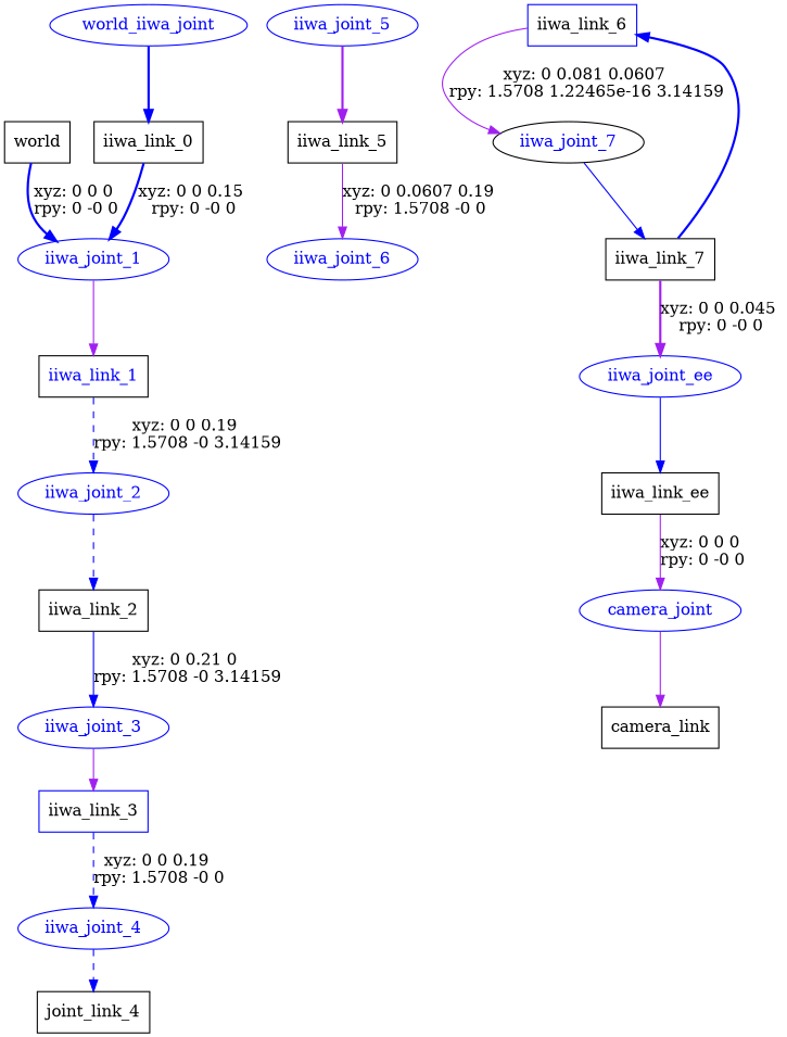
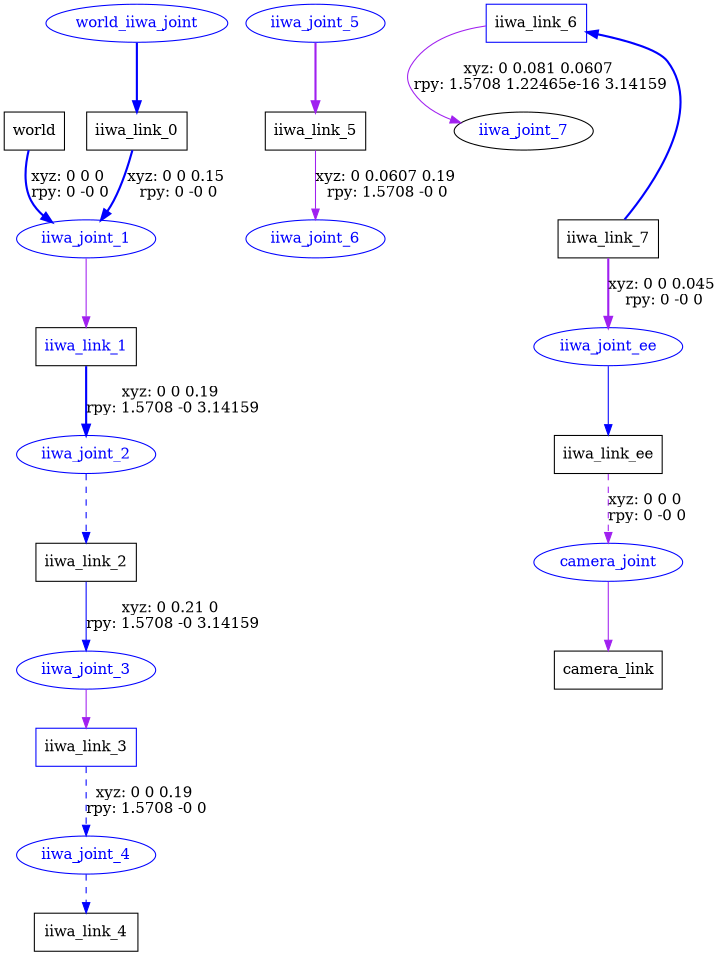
  digraph {
    node [shape=box color=blue fontcolor=blue]
    edge [color=blue style=solid]
    n1 [label=world color="" fontcolor=""]
    iiwa_joint_1 [shape=ellipse]
    world_iiwa_joint [shape=ellipse]
    n4 [label=iiwa_link_0 color="" fontcolor=""]
    n5 [label=iiwa_link_1 color=""]
    iiwa_joint_2 [shape=ellipse]
    n7 [label=iiwa_link_2 color="" fontcolor=""]
    iiwa_joint_3 [shape=ellipse]
    n9 [label=iiwa_link_3 fontcolor=""]
    iiwa_joint_4 [shape=ellipse]
-   n11 [label=joint_link_4 color="" fontcolor=""]
+   n11 [label=iiwa_link_4 color="" fontcolor=""]
    iiwa_joint_5 [shape=ellipse]
    n13 [label=iiwa_link_5 color="" fontcolor=""]
    iiwa_joint_6 [shape=ellipse]
    n15 [label=iiwa_link_6 fontcolor=""]
    iiwa_joint_7 [color=black shape=ellipse]
    n17 [label=iiwa_link_7 color="" fontcolor=""]
    iiwa_joint_ee [shape=ellipse]
    n19 [label=iiwa_link_ee color="" fontcolor=""]
    camera_joint [shape=ellipse]
    n21 [label=camera_link color="" fontcolor=""]
    n1 -> iiwa_joint_1 [label="xyz: 0 0 0 \nrpy: 0 -0 0" style=bold]
    iiwa_joint_1 -> n5 [color=purple]
    world_iiwa_joint -> n4 [style=bold]
    n4 -> iiwa_joint_1 [label="xyz: 0 0 0.15 \nrpy: 0 -0 0" style=bold]
-   n5 -> iiwa_joint_2 [label="xyz: 0 0 0.19 \nrpy: 1.5708 -0 3.14159" style=dashed]
+   n5 -> iiwa_joint_2 [label="xyz: 0 0 0.19 \nrpy: 1.5708 -0 3.14159" style=bold]
    iiwa_joint_2 -> n7 [style=dashed]
    n7 -> iiwa_joint_3 [label="xyz: 0 0.21 0 \nrpy: 1.5708 -0 3.14159"]
    iiwa_joint_3 -> n9 [color=purple]
    n9 -> iiwa_joint_4 [label="xyz: 0 0 0.19 \nrpy: 1.5708 -0 0" style=dashed]
    iiwa_joint_4 -> n11 [style=dashed]
    iiwa_joint_5 -> n13 [color=purple style=bold]
    n13 -> iiwa_joint_6 [color=purple label="xyz: 0 0.0607 0.19 \nrpy: 1.5708 -0 0"]
    n15 -> iiwa_joint_7 [color=purple label="xyz: 0 0.081 0.0607 \nrpy: 1.5708 1.22465e-16 3.14159"]
-   iiwa_joint_7 -> n17
    n17 -> n15 [style=bold]
    n17 -> iiwa_joint_ee [color=purple label="xyz: 0 0 0.045 \nrpy: 0 -0 0" style=bold]
    iiwa_joint_ee -> n19
-   n19 -> camera_joint [color=purple label="xyz: 0 0 0 \nrpy: 0 -0 0"]
+   n19 -> camera_joint [color=purple label="xyz: 0 0 0 \nrpy: 0 -0 0" style=dashed]
    camera_joint -> n21 [color=purple]
  }
